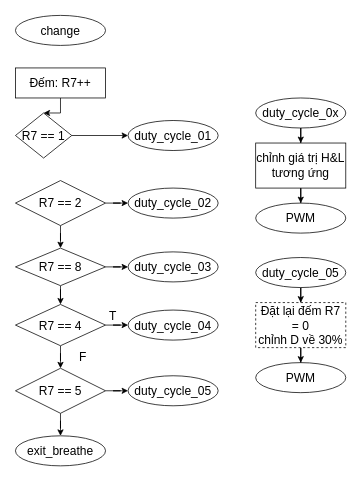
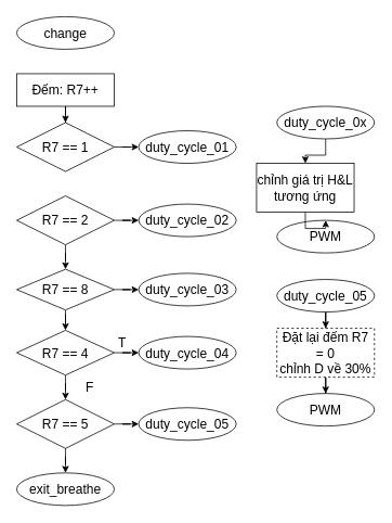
  <mxCell id="0" />
  <mxCell id="1" parent="0" />
  <mxCell id="2" value="change" style="rounded=1;whiteSpace=wrap;html=1;fontSize=16;glass=0;strokeWidth=1;shadow=0;shape=ellipse;perimeter=ellipsePerimeter;" vertex="1" parent="1"><mxGeometry x="20" y="20" width="120" height="40" as="geometry" /></mxCell>
  <mxCell id="3" value="" style="edgeStyle=orthogonalEdgeStyle;rounded=0;orthogonalLoop=1;jettySize=auto;html=1;fontSize=16;" edge="1" parent="1" source="4" target="23"><mxGeometry relative="1" as="geometry" /></mxCell>
- <mxCell id="4" value="R7 == 1" style="rounded=0;whiteSpace=wrap;html=1;shape=rhombus;perimeter=rhombusPerimeter;fontSize=16;" vertex="1" parent="1"><mxGeometry x="20" y="150" width="75" height="60" as="geometry" /></mxCell>
+ <mxCell id="4" value="R7 == 1" style="rounded=0;whiteSpace=wrap;html=1;shape=rhombus;perimeter=rhombusPerimeter;fontSize=16;" vertex="1" parent="1"><mxGeometry x="20" y="150" width="120" height="60" as="geometry" /></mxCell>
  <mxCell id="5" value="" style="edgeStyle=orthogonalEdgeStyle;rounded=0;orthogonalLoop=1;jettySize=auto;html=1;fontSize=16;" edge="1" parent="1" source="7" target="10"><mxGeometry relative="1" as="geometry" /></mxCell>
  <mxCell id="6" value="" style="edgeStyle=orthogonalEdgeStyle;rounded=0;orthogonalLoop=1;jettySize=auto;html=1;fontSize=16;" edge="1" parent="1" source="7" target="22"><mxGeometry relative="1" as="geometry" /></mxCell>
  <mxCell id="7" value="R7 == 2" style="rounded=0;whiteSpace=wrap;html=1;shape=rhombus;perimeter=rhombusPerimeter;fontSize=16;" vertex="1" parent="1"><mxGeometry x="20" y="240" width="120" height="60" as="geometry" /></mxCell>
  <mxCell id="8" value="" style="edgeStyle=orthogonalEdgeStyle;rounded=0;orthogonalLoop=1;jettySize=auto;html=1;fontSize=16;" edge="1" parent="1" source="10" target="13"><mxGeometry relative="1" as="geometry" /></mxCell>
  <mxCell id="9" value="" style="edgeStyle=orthogonalEdgeStyle;rounded=0;orthogonalLoop=1;jettySize=auto;html=1;fontSize=16;" edge="1" parent="1" source="10" target="21"><mxGeometry relative="1" as="geometry" /></mxCell>
  <mxCell id="10" value="R7 == 8" style="shape=rhombus;whiteSpace=wrap;html=1;fixedSize=1;perimeter=rhombusPerimeter;fontSize=16;" vertex="1" parent="1"><mxGeometry x="20" y="330" width="120" height="50" as="geometry" /></mxCell>
  <mxCell id="11" value="" style="edgeStyle=orthogonalEdgeStyle;rounded=0;orthogonalLoop=1;jettySize=auto;html=1;fontSize=16;" edge="1" parent="1" source="13" target="17"><mxGeometry relative="1" as="geometry" /></mxCell>
  <mxCell id="12" value="" style="edgeStyle=orthogonalEdgeStyle;rounded=0;orthogonalLoop=1;jettySize=auto;html=1;fontSize=16;" edge="1" parent="1" source="13" target="16"><mxGeometry relative="1" as="geometry" /></mxCell>
  <mxCell id="13" value="R7 == 4" style="rhombus;whiteSpace=wrap;html=1;fontSize=16;" vertex="1" parent="1"><mxGeometry x="20" y="405" width="120" height="55" as="geometry" /></mxCell>
  <mxCell id="14" value="" style="edgeStyle=orthogonalEdgeStyle;rounded=0;orthogonalLoop=1;jettySize=auto;html=1;fontSize=16;" edge="1" parent="1" source="16" target="20"><mxGeometry relative="1" as="geometry" /></mxCell>
  <mxCell id="15" value="" style="edgeStyle=orthogonalEdgeStyle;rounded=0;orthogonalLoop=1;jettySize=auto;html=1;fontSize=16;" edge="1" parent="1" source="16" target="24"><mxGeometry relative="1" as="geometry" /></mxCell>
  <mxCell id="16" value="R7 == 5" style="shape=rhombus;whiteSpace=wrap;html=1;fixedSize=1;perimeter=rhombusPerimeter;fontSize=16;" vertex="1" parent="1"><mxGeometry x="20" y="490" width="120" height="60" as="geometry" /></mxCell>
  <mxCell id="17" value="duty_cycle_04" style="rounded=1;whiteSpace=wrap;html=1;fontSize=16;glass=0;strokeWidth=1;shadow=0;shape=ellipse;perimeter=ellipsePerimeter;" vertex="1" parent="1"><mxGeometry x="170" y="412.5" width="120" height="40" as="geometry" /></mxCell>
  <mxCell id="18" value="T" style="text;html=1;strokeColor=none;fillColor=none;align=center;verticalAlign=middle;whiteSpace=wrap;rounded=0;fontSize=16;" vertex="1" parent="1"><mxGeometry x="120" y="405" width="60" height="30" as="geometry" /></mxCell>
  <mxCell id="19" value="F" style="text;html=1;strokeColor=none;fillColor=none;align=center;verticalAlign=middle;whiteSpace=wrap;rounded=0;fontSize=16;" vertex="1" parent="1"><mxGeometry x="80" y="460" width="60" height="30" as="geometry" /></mxCell>
  <mxCell id="20" value="exit_breathe" style="rounded=1;whiteSpace=wrap;html=1;fontSize=16;glass=0;strokeWidth=1;shadow=0;shape=ellipse;perimeter=ellipsePerimeter;" vertex="1" parent="1"><mxGeometry x="20" y="580" width="120" height="40" as="geometry" /></mxCell>
  <mxCell id="21" value="duty_cycle_03" style="rounded=1;whiteSpace=wrap;html=1;fontSize=16;glass=0;strokeWidth=1;shadow=0;shape=ellipse;perimeter=ellipsePerimeter;" vertex="1" parent="1"><mxGeometry x="170" y="335" width="120" height="40" as="geometry" /></mxCell>
  <mxCell id="22" value="duty_cycle_02" style="rounded=1;whiteSpace=wrap;html=1;fontSize=16;glass=0;strokeWidth=1;shadow=0;shape=ellipse;perimeter=ellipsePerimeter;" vertex="1" parent="1"><mxGeometry x="170" y="250" width="120" height="40" as="geometry" /></mxCell>
  <mxCell id="23" value="duty_cycle_01" style="rounded=1;whiteSpace=wrap;html=1;fontSize=16;glass=0;strokeWidth=1;shadow=0;shape=ellipse;perimeter=ellipsePerimeter;" vertex="1" parent="1"><mxGeometry x="170" y="160" width="120" height="40" as="geometry" /></mxCell>
  <mxCell id="24" value="duty_cycle_05" style="rounded=1;whiteSpace=wrap;html=1;fontSize=16;glass=0;strokeWidth=1;shadow=0;shape=ellipse;perimeter=ellipsePerimeter;" vertex="1" parent="1"><mxGeometry x="170" y="500" width="120" height="40" as="geometry" /></mxCell>
  <mxCell id="25" style="edgeStyle=orthogonalEdgeStyle;rounded=0;orthogonalLoop=1;jettySize=auto;html=1;entryX=0.5;entryY=0;entryDx=0;entryDy=0;fontSize=16;" edge="1" parent="1" source="26" target="4"><mxGeometry relative="1" as="geometry" /></mxCell>
  <mxCell id="26" value="Đếm: R7++" style="rounded=0;whiteSpace=wrap;html=1;fontSize=16;" vertex="1" parent="1"><mxGeometry x="20" y="90" width="120" height="40" as="geometry" /></mxCell>
  <mxCell id="27" value="" style="edgeStyle=orthogonalEdgeStyle;rounded=0;orthogonalLoop=1;jettySize=auto;html=1;fontSize=16;" edge="1" parent="1" source="28" target="31"><mxGeometry relative="1" as="geometry" /></mxCell>
  <mxCell id="28" value="duty_cycle_0x" style="rounded=1;whiteSpace=wrap;html=1;fontSize=16;glass=0;strokeWidth=1;shadow=0;shape=ellipse;perimeter=ellipsePerimeter;" vertex="1" parent="1"><mxGeometry x="340" y="130" width="120" height="40" as="geometry" /></mxCell>
  <mxCell id="29" value="PWM" style="rounded=1;whiteSpace=wrap;html=1;fontSize=16;glass=0;strokeWidth=1;shadow=0;shape=ellipse;perimeter=ellipsePerimeter;" vertex="1" parent="1"><mxGeometry x="340" y="270" width="120" height="40" as="geometry" /></mxCell>
  <mxCell id="30" value="" style="edgeStyle=orthogonalEdgeStyle;rounded=0;orthogonalLoop=1;jettySize=auto;html=1;fontSize=16;" edge="1" parent="1" source="31" target="29"><mxGeometry relative="1" as="geometry" /></mxCell>
- <mxCell id="31" value="chỉnh giá trị H&amp;amp;L tương ứng" style="rounded=0;whiteSpace=wrap;html=1;fontSize=16;" vertex="1" parent="1"><mxGeometry x="340" y="190" width="120" height="60" as="geometry" /></mxCell>
+ <mxCell id="31" value="chỉnh giá trị H&amp;amp;L tương ứng" style="rounded=0;whiteSpace=wrap;html=1;fontSize=16;" vertex="1" parent="1"><mxGeometry x="315" y="200" width="120" height="60" as="geometry" /></mxCell>
  <mxCell id="32" value="" style="edgeStyle=orthogonalEdgeStyle;rounded=0;orthogonalLoop=1;jettySize=auto;html=1;fontSize=16;" edge="1" source="33" target="36" parent="1"><mxGeometry relative="1" as="geometry" /></mxCell>
  <mxCell id="33" value="duty_cycle_05" style="rounded=1;whiteSpace=wrap;html=1;fontSize=16;glass=0;strokeWidth=1;shadow=0;shape=ellipse;perimeter=ellipsePerimeter;" vertex="1" parent="1"><mxGeometry x="340" y="342.5" width="120" height="40" as="geometry" /></mxCell>
  <mxCell id="34" value="PWM" style="rounded=1;whiteSpace=wrap;html=1;fontSize=16;glass=0;strokeWidth=1;shadow=0;shape=ellipse;perimeter=ellipsePerimeter;" vertex="1" parent="1"><mxGeometry x="340" y="482.5" width="120" height="40" as="geometry" /></mxCell>
  <mxCell id="35" value="" style="edgeStyle=orthogonalEdgeStyle;rounded=0;orthogonalLoop=1;jettySize=auto;html=1;fontSize=16;" edge="1" source="36" target="34" parent="1"><mxGeometry relative="1" as="geometry" /></mxCell>
  <mxCell id="36" value="Đặt lại đếm R7 = 0&lt;br style=&quot;font-size: 16px;&quot;&gt;chỉnh D về 30%" style="rounded=0;whiteSpace=wrap;html=1;fontSize=16;dashed=1;" vertex="1" parent="1"><mxGeometry x="340" y="402.5" width="120" height="60" as="geometry" /></mxCell>
